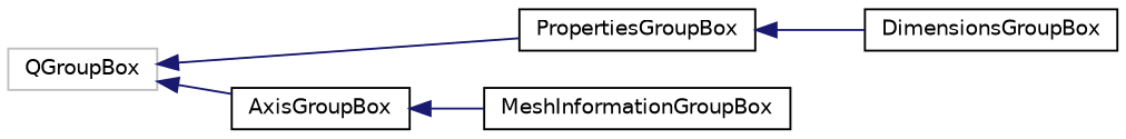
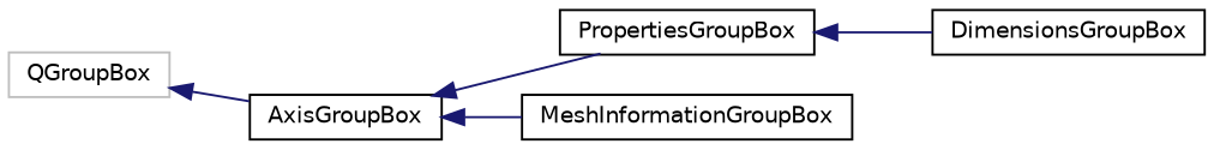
  digraph {
    rankdir=LR
    node [color=black fillcolor=white fontname=Helvetica fontsize=10 shape=record style=filled]
    edge [color=midnightblue dir=back fontname=Helvetica fontsize=10 labelfontname=Helvetica labelfontsize=10 style=solid]
    n1 [color=grey75 height=0.2 label=QGroupBox width=0.4]
    n2 [height=0.2 label=AxisGroupBox width=0.4]
    n3 [height=0.2 label=PropertiesGroupBox width=0.4]
    n4 [height=0.2 label=MeshInformationGroupBox width=0.4]
    n5 [height=0.2 label=DimensionsGroupBox width=0.4]
    n1 -> n2
-   n1 -> n3
+   n2 -> n3
    n2 -> n4
    n3 -> n5
  }
